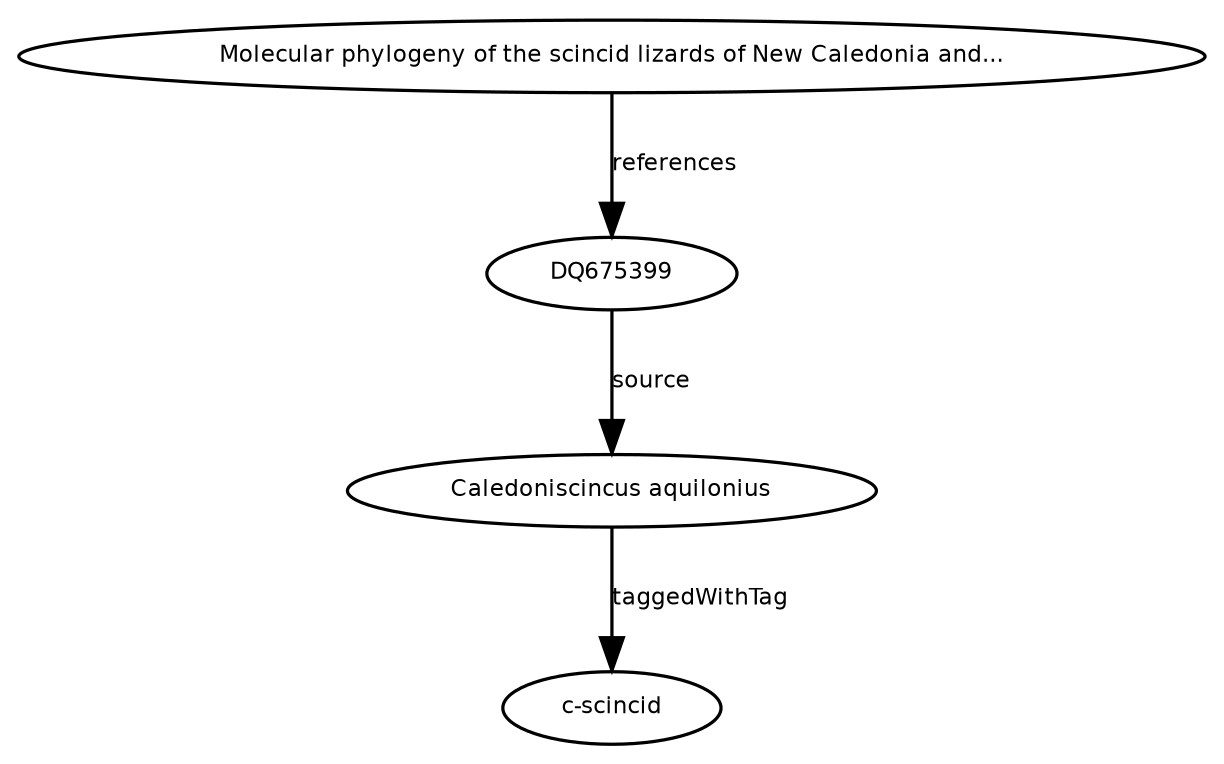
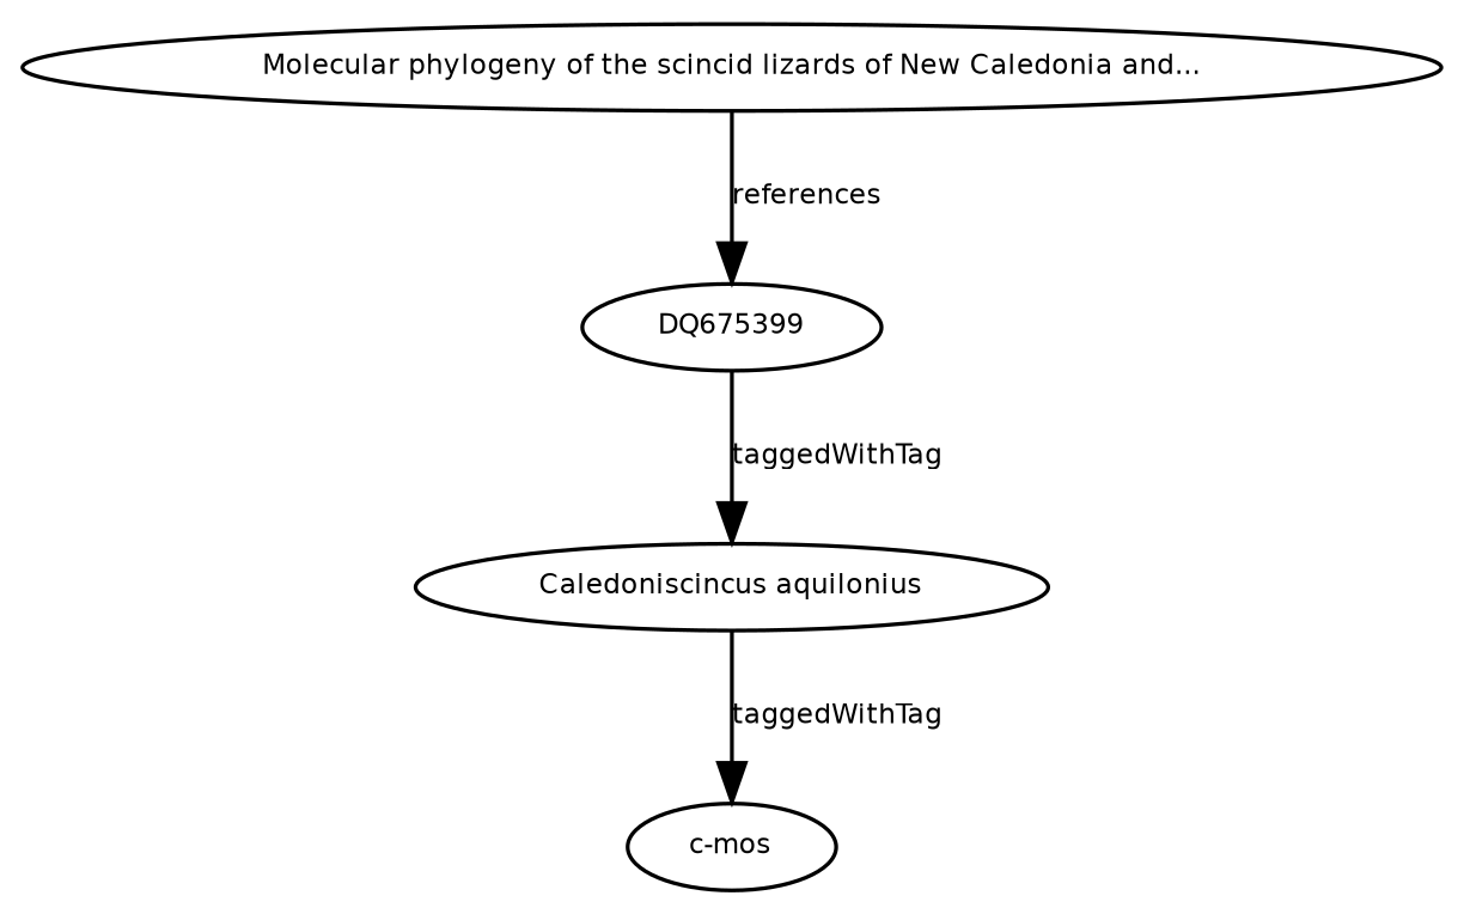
  digraph {
    node [fontname=Helvetica fontsize=7]
    edge [fontname=Helvetica fontsize=7]
    n1 [height=0.27433100247 label=DQ675399 width=0.27433100247]
    n2 [height=0.27433100247 label="Caledoniscincus aquilonius" width=0.27433100247]
-   n3 [height=0.27433100247 label="c-scincid" width=0.27433100247]
+   n3 [height=0.27433100247 label="c-mos" width=0.27433100247]
    n4 [height=0.27433100247 label="Molecular phylogeny of the scincid lizards of New Caledonia and..." width=0.27433100247]
-   n1 -> n2 [label=source]
+   n1 -> n2 [label=taggedWithTag]
    n2 -> n3 [label=taggedWithTag]
    n4 -> n1 [label=references]
  }
